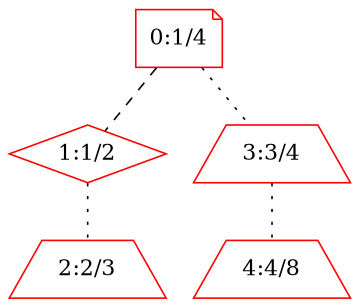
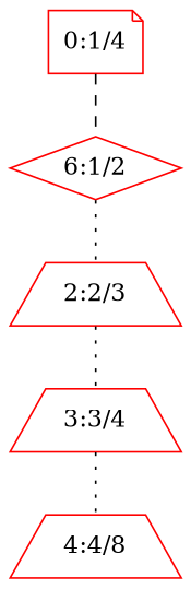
  graph {
    node [color=red shape=trapezium]
    edge [style=dotted]
    n1 [label="0:1/4" shape=note]
-   n2 [label="1:1/2" shape=diamond]
+   n2 [label="6:1/2" shape=diamond]
    n3 [label="2:2/3"]
    n4 [label="3:3/4"]
    n5 [label="4:4/8"]
    n1 -- n2 [style=dashed]
    n2 -- n3
-   n1 -- n4
+   n3 -- n4
    n4 -- n5
  }
